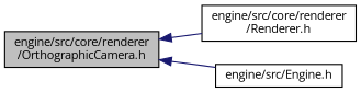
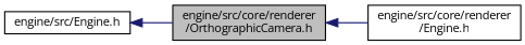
  digraph {
    fontname="Open Sans"
    rankdir=LR
    node [color=black fillcolor=white fontname="Open Sans" fontsize=10 shape=record style=filled]
    edge [color=midnightblue dir=back fontname="Open Sans" fontsize=10 labelfontname=Helvetica labelfontsize=10 style=solid]
    n1 [fillcolor=grey75 fontcolor=black height=0.2 label="engine/src/core/renderer\l/OrthographicCamera.h" width=0.4]
-   n2 [height=0.2 label="engine/src/core/renderer\l/Renderer.h" width=0.4]
+   n2 [height=0.2 label="engine/src/core/renderer\l/Engine.h" width=0.4]
    n3 [height=0.2 label="engine/src/Engine.h" width=0.4]
    n1 -> n2
-   n1 -> n3
+   n3 -> n1
  }
